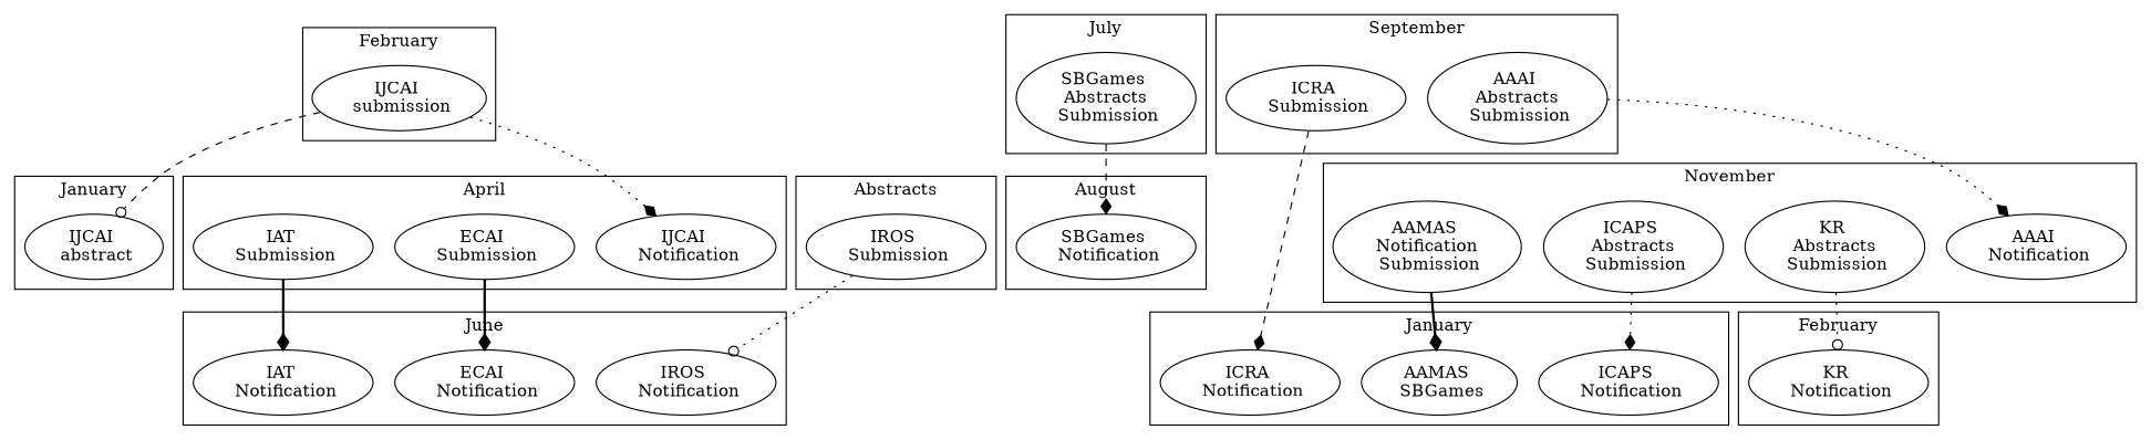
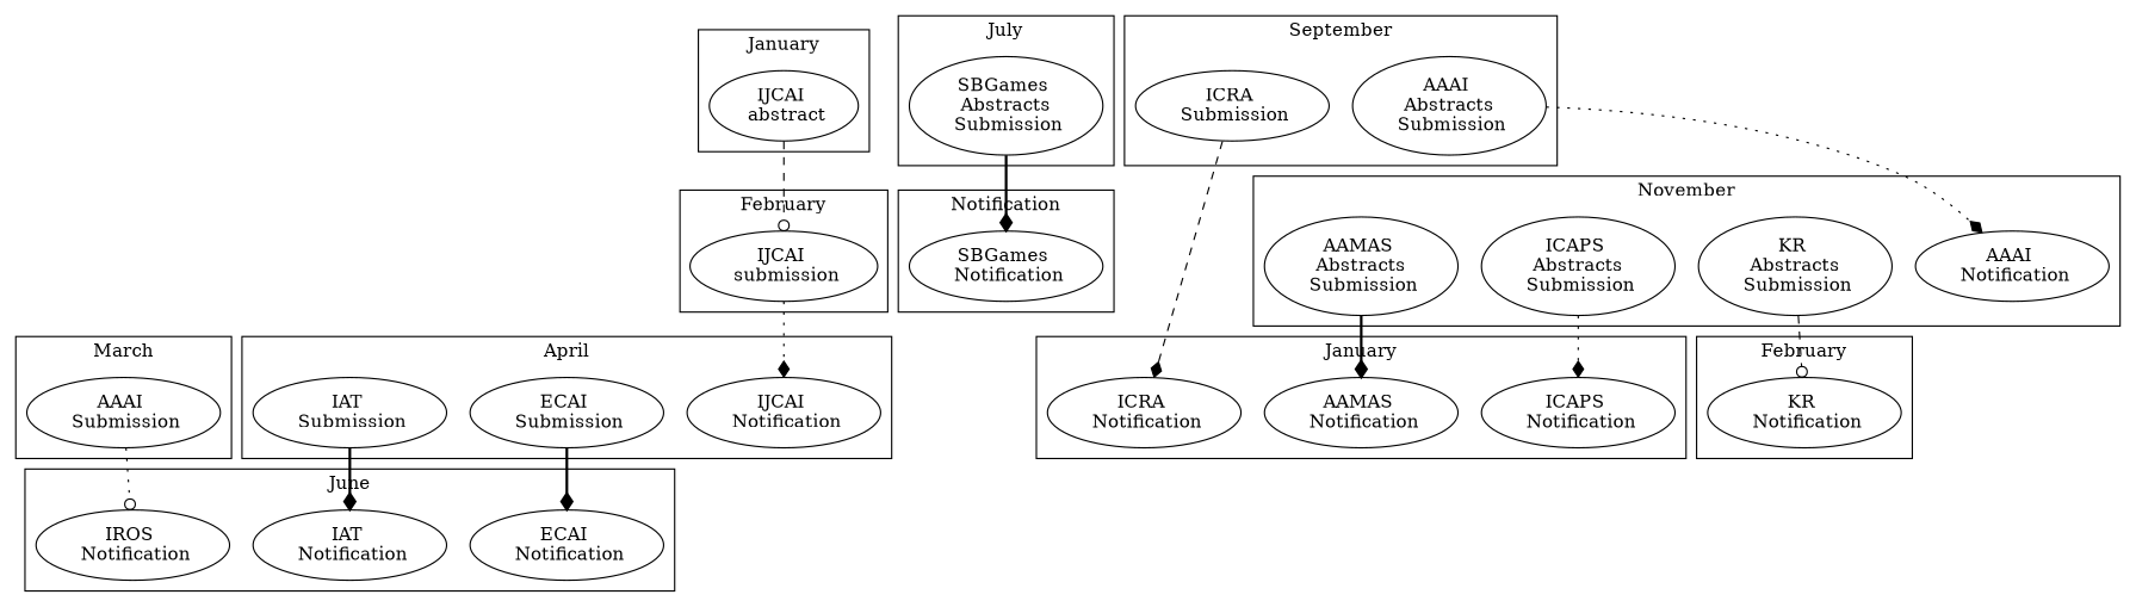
  digraph {
    rankdir=TD
    edge [arrowhead=diamond style=dotted]
    n1 [label="IJCAI \n submission"]
    n2 [label="IJCAI \n abstract"]
-   n3 [label="IROS \n Submission"]
+   n3 [label="AAAI \n Submission"]
    n4 [label="IJCAI \n Notification"]
    n5 [label="ECAI \n Submission"]
    n6 [label="IAT \n Submission"]
    n7 [label="IROS \n Notification"]
    n8 [label="ECAI \n Notification"]
    n9 [label="IAT \n Notification"]
    n10 [label="SBGames \n Abstracts \n Submission"]
    n11 [label="SBGames \n Notification"]
    n12 [label="ICRA \n Submission"]
    n13 [label="AAAI \n Abstracts \n Submission"]
    n14 [label="AAAI \n Notification"]
    n15 [label="KR \n Abstracts \n Submission"]
    n16 [label="ICAPS \n Abstracts \n Submission"]
-   n17 [label="AAMAS \n Notification \n Submission"]
+   n17 [label="AAMAS \n Abstracts \n Submission"]
    n18 [label="ICAPS \n Notification"]
    n19 [label="ICRA \n Notification"]
-   n20 [label="AAMAS \n SBGames"]
+   n20 [label="AAMAS \n Notification"]
    n21 [label="KR \n Notification"]
    subgraph cluster_1 {
      label=February
      n1
    }
    subgraph cluster_2 {
      label=January
      n2
    }
    subgraph cluster_3 {
-     label=Abstracts
+     label=March
      n3
    }
    subgraph cluster_4 {
      label=April
      n4
      n5
      n6
    }
    subgraph cluster_5 {
      label=May
    }
    subgraph cluster_6 {
      label=June
      n7
      n8
      n9
    }
    subgraph cluster_7 {
      label=July
      n10
    }
    subgraph cluster_8 {
-     label=August
+     label=Notification
      n11
    }
    subgraph cluster_9 {
      label=September
      n12
      n13
    }
    subgraph cluster_10 {
      label=October
    }
    subgraph cluster_11 {
      label=November
      n14
      n15
      n16
      n17
    }
    subgraph cluster_12 {
      label=December
    }
    subgraph cluster_13 {
      label=January
      n18
      n19
      n20
    }
    subgraph cluster_14 {
      label=February
      n21
    }
    n1 -> n4
-   n1 -> n2 [arrowhead=odot style=dashed]
+   n2 -> n1 [arrowhead=odot style=dashed]
    n3 -> n7 [arrowhead=odot]
    n5 -> n8 [style=bold]
    n6 -> n9 [style=bold]
-   n10 -> n11 [style=dashed]
+   n10 -> n11 [style=bold]
    n12 -> n19 [style=dashed]
    n13 -> n14
-   n15 -> n21 [arrowhead=odot]
+   n15 -> n21 [arrowhead=odot style=dashed]
    n16 -> n18
    n17 -> n20 [style=bold]
  }
